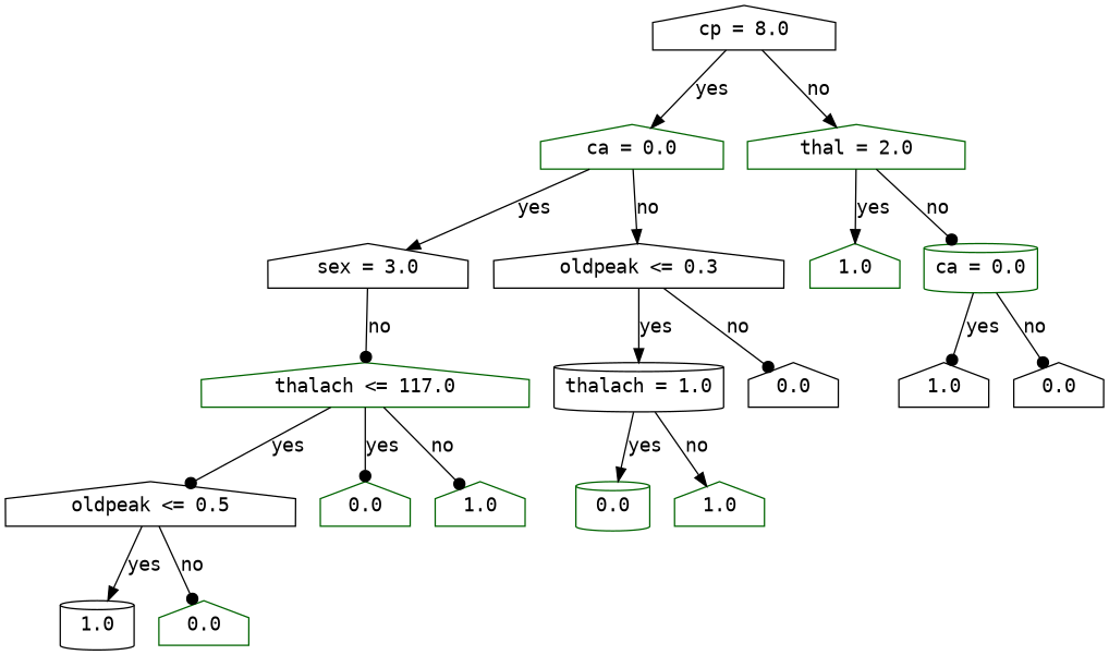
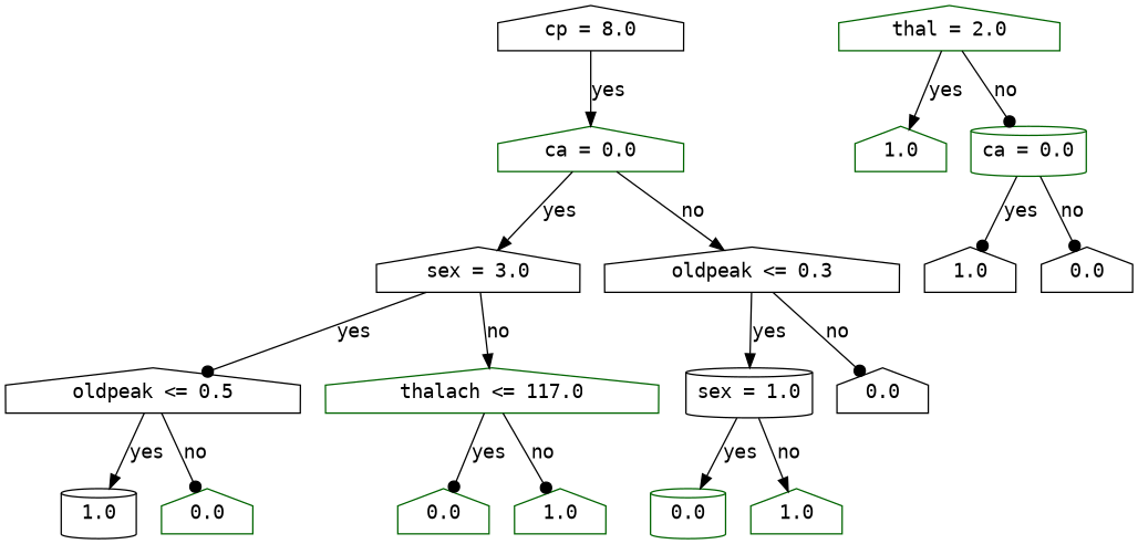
  digraph {
    fontname="DejaVu Sans Mono"
    node [color=darkgreen fontname="DejaVu Sans Mono" shape=house]
    edge [arrowhead=normal fontname="DejaVu Sans Mono"]
    n1 [color=black label="cp = 8.0"]
    n2 [label="ca = 0.0"]
    n3 [label="thal = 2.0"]
    n4 [color=black label="sex = 3.0"]
    n5 [color=black label="oldpeak <= 0.3"]
    n6 [label=1.0]
    n7 [label="ca = 0.0" shape=cylinder]
    n8 [color=black label="oldpeak <= 0.5"]
    n9 [label="thalach <= 117.0"]
-   n10 [color=black label="thalach = 1.0" shape=cylinder]
+   n10 [color=black label="sex = 1.0" shape=cylinder]
    n11 [color=black label=0.0]
    n12 [color=black label=1.0 shape=cylinder]
    n13 [label=0.0]
    n14 [label=0.0]
    n15 [label=1.0]
    n16 [label=0.0 shape=cylinder]
    n17 [label=1.0]
    n18 [color=black label=1.0]
    n19 [color=black label=0.0]
    n1 -> n2 [label=yes]
-   n1 -> n3 [label=no]
    n2 -> n4 [label=yes]
    n2 -> n5 [label=no]
    n3 -> n6 [label=yes]
    n3 -> n7 [arrowhead=dot label=no]
-   n9 -> n8 [arrowhead=dot label=yes]
-   n4 -> n9 [arrowhead=dot label=no]
+   n4 -> n8 [arrowhead=dot label=yes]
+   n4 -> n9 [label=no]
    n5 -> n10 [label=yes]
    n5 -> n11 [arrowhead=dot label=no]
    n7 -> n18 [arrowhead=dot label=yes]
    n7 -> n19 [arrowhead=dot label=no]
    n8 -> n12 [label=yes]
    n8 -> n13 [arrowhead=dot label=no]
    n9 -> n14 [arrowhead=dot label=yes]
    n9 -> n15 [arrowhead=dot label=no]
    n10 -> n16 [label=yes]
    n10 -> n17 [label=no]
  }
